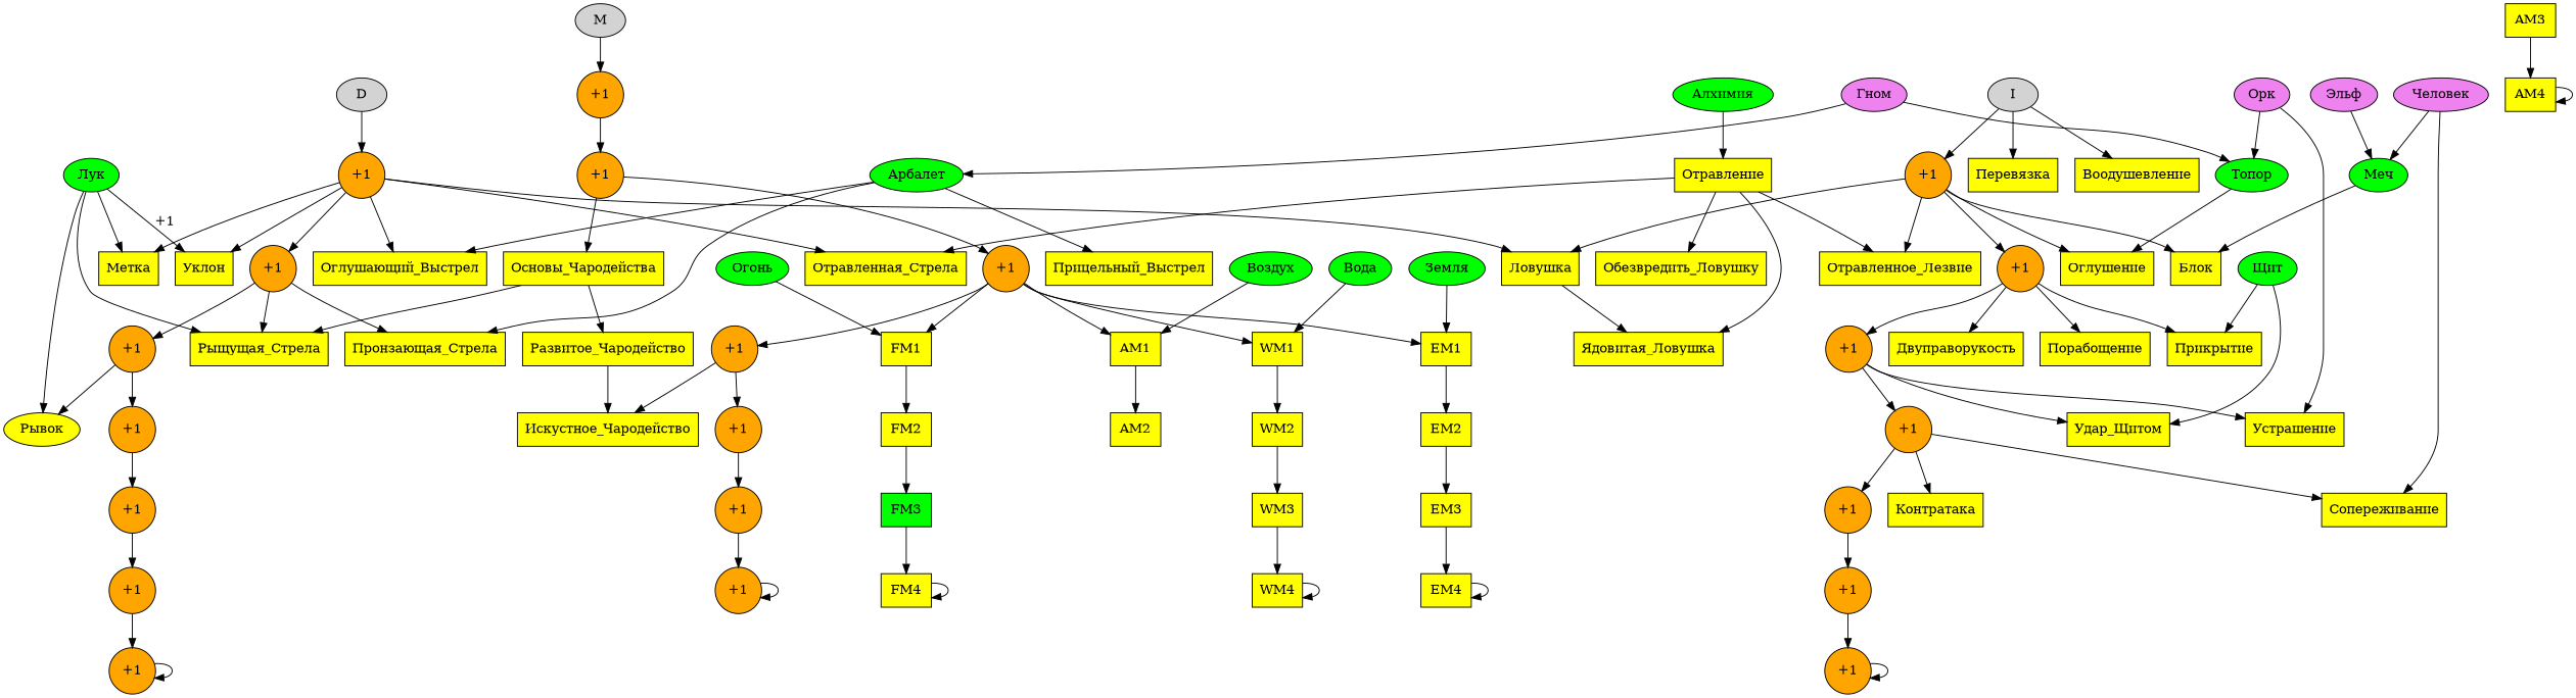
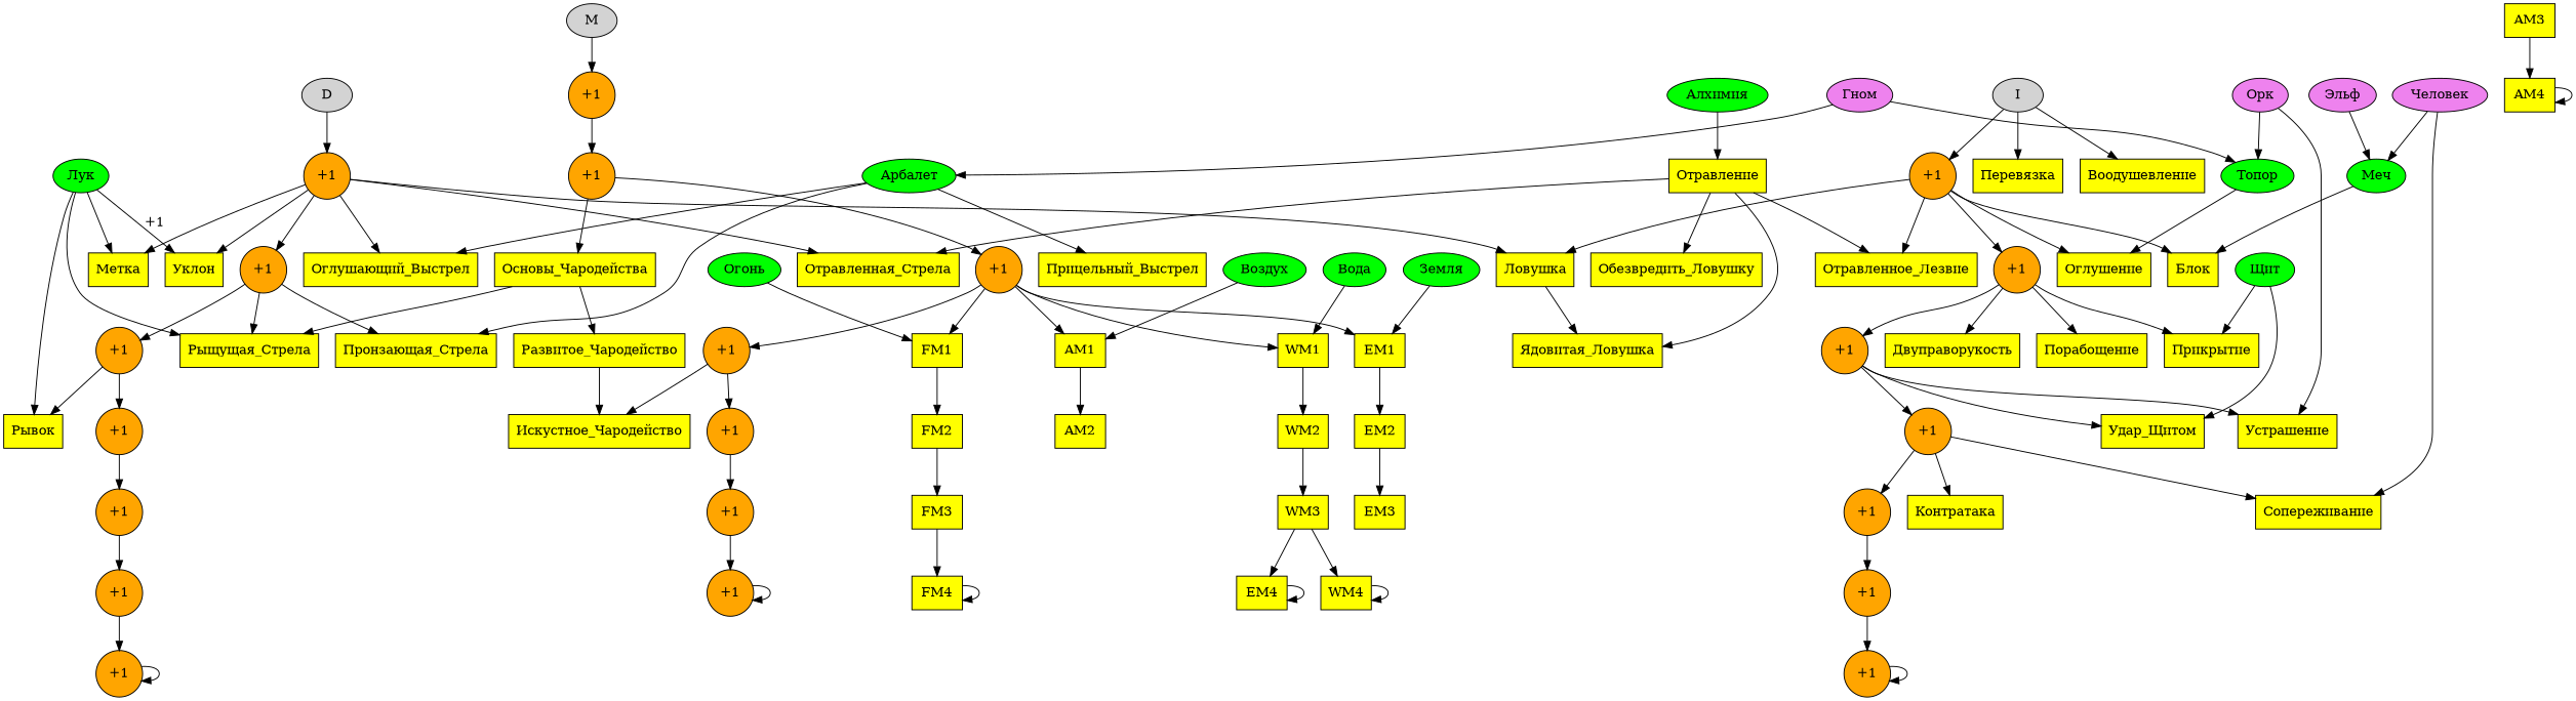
  strict digraph {
    node [style=filled color=black fillcolor=yellow shape=box]
    D [color="" fillcolor="" shape=""]
    n2 [fillcolor=orange label="+1" shape=circle]
    "Метка"
    "Уклон"
    "Оглушающий_Выстрел"
    n6 [fillcolor=orange label="+1" shape=circle]
    "Отравленная_Стрела"
    "Ловушка"
    I [color="" fillcolor="" shape=""]
    n10 [fillcolor=orange label="+1" shape=circle]
    "Перевязка"
    "Воодушевление"
    "Блок"
    "Оглушение"
    n15 [fillcolor=orange label="+1" shape=circle]
    "Отравленное_Лезвие"
    M [color="" fillcolor="" shape=""]
    n18 [fillcolor=orange label="+1" shape=circle]
    n19 [fillcolor=orange label="+1" shape=circle]
    "Лук" [fillcolor=green color="" shape=""]
    "Рыщущая_Стрела"
-   "Рывок" [shape=ellipse]
+   "Рывок"
    "Арбалет" [fillcolor=green color="" shape=""]
    "Пронзающая_Стрела"
    "Прицельный_Выстрел"
    "Алхимия" [fillcolor=green color="" shape=""]
    "Отравление"
    "Ядовитая_Ловушка"
    "Обезвредить_Ловушку"
    "Огонь" [fillcolor=green color="" shape=""]
    FM1
    FM2
    "Вода" [fillcolor=green color="" shape=""]
    WM1
    WM2
    "Земля" [fillcolor=green color="" shape=""]
    EM1
    EM2
    "Воздух" [fillcolor=green color="" shape=""]
    AM1
    AM2
    "Меч" [fillcolor=green color="" shape=""]
    "Топор" [fillcolor=green color="" shape=""]
    "Щит" [fillcolor=green color="" shape=""]
    "Прикрытие"
    "Удар_Щитом"
    "Человек" [fillcolor=violet color="" shape=""]
    "Сопереживание"
    "Гном" [fillcolor=violet color="" shape=""]
    "Эльф" [fillcolor=violet color="" shape=""]
    "Орк" [fillcolor=violet color="" shape=""]
    "Устрашение"
    n53 [fillcolor=orange label="+1" shape=circle]
    n54 [fillcolor=orange label="+1" shape=circle]
    n55 [fillcolor=orange label="+1" shape=circle]
    n56 [fillcolor=orange label="+1" shape=circle]
    n57 [fillcolor=orange label="+1" shape=circle]
    n58 [fillcolor=orange label="+1" shape=circle]
    "Основы_Чародейства"
    n60 [fillcolor=orange label="+1" shape=circle]
    "Развитое_Чародейство"
    n62 [fillcolor=orange label="+1" shape=circle]
    "Искустное_Чародейство"
    n64 [fillcolor=orange label="+1" shape=circle]
    n65 [fillcolor=orange label="+1" shape=circle]
    n66 [fillcolor=orange label="+1" shape=circle]
    "Порабощение"
    "Двуправорукость"
    n69 [fillcolor=orange label="+1" shape=circle]
    n70 [fillcolor=orange label="+1" shape=circle]
    "Контратака"
    n72 [fillcolor=orange label="+1" shape=circle]
    n73 [fillcolor=orange label="+1" shape=circle]
-   FM3 [fillcolor=green]
+   FM3
    WM3
    EM3
    FM4
    WM4
    EM4
    AM3
    AM4
    D -> n2
    n2 -> "Метка"
    n2 -> "Уклон"
    n2 -> "Оглушающий_Выстрел"
    n2 -> n6
    n2 -> "Отравленная_Стрела"
    n2 -> "Ловушка"
    n6 -> "Рыщущая_Стрела"
    n6 -> "Пронзающая_Стрела"
    n6 -> n53
    "Ловушка" -> "Ядовитая_Ловушка"
    I -> n10
    I -> "Перевязка"
    I -> "Воодушевление"
    n10 -> "Ловушка"
    n10 -> "Блок"
    n10 -> "Оглушение"
    n10 -> n15
    n10 -> "Отравленное_Лезвие"
    n15 -> "Прикрытие"
    n15 -> n66
    n15 -> "Порабощение"
    n15 -> "Двуправорукость"
    M -> n18
    n18 -> n19
    n19 -> n58
    n19 -> "Основы_Чародейства"
    "Лук" -> "Метка"
    "Лук" -> "Уклон" [label="+1"]
    "Лук" -> "Рыщущая_Стрела"
    "Лук" -> "Рывок"
    "Арбалет" -> "Оглушающий_Выстрел"
    "Арбалет" -> "Пронзающая_Стрела"
    "Арбалет" -> "Прицельный_Выстрел"
    "Алхимия" -> "Отравление"
    "Отравление" -> "Отравленная_Стрела"
    "Отравление" -> "Отравленное_Лезвие"
    "Отравление" -> "Ядовитая_Ловушка"
    "Отравление" -> "Обезвредить_Ловушку"
    "Огонь" -> FM1
    FM1 -> FM2
    FM2 -> FM3
    "Вода" -> WM1
    WM1 -> WM2
    WM2 -> WM3
    "Земля" -> EM1
    EM1 -> EM2
    EM2 -> EM3
    "Воздух" -> AM1
    AM1 -> AM2
    "Меч" -> "Блок"
    "Топор" -> "Оглушение"
    "Щит" -> "Прикрытие"
    "Щит" -> "Удар_Щитом"
    "Человек" -> "Меч"
    "Человек" -> "Сопереживание"
    "Гном" -> "Арбалет"
    "Гном" -> "Топор"
    "Эльф" -> "Меч"
    "Орк" -> "Топор"
    "Орк" -> "Устрашение"
    n53 -> "Рывок"
    n53 -> n54
    n54 -> n55
    n55 -> n56
    n56 -> n57
    n57 -> n57
    n58 -> FM1
    n58 -> WM1
    n58 -> EM1
    n58 -> AM1
    n58 -> n60
    "Основы_Чародейства" -> "Рыщущая_Стрела"
    "Основы_Чародейства" -> "Развитое_Чародейство"
    n60 -> n62
    n60 -> "Искустное_Чародейство"
    "Развитое_Чародейство" -> "Искустное_Чародейство"
    n62 -> n64
    n64 -> n65
    n65 -> n65
    n66 -> "Удар_Щитом"
    n66 -> "Устрашение"
    n66 -> n69
    n69 -> "Сопереживание"
    n69 -> n70
    n69 -> "Контратака"
    n70 -> n72
    n72 -> n73
    n73 -> n73
    FM3 -> FM4
    WM3 -> WM4
-   EM3 -> EM4
+   WM3 -> EM4
    FM4 -> FM4
    WM4 -> WM4
    EM4 -> EM4
    AM3 -> AM4
    AM4 -> AM4
  }
